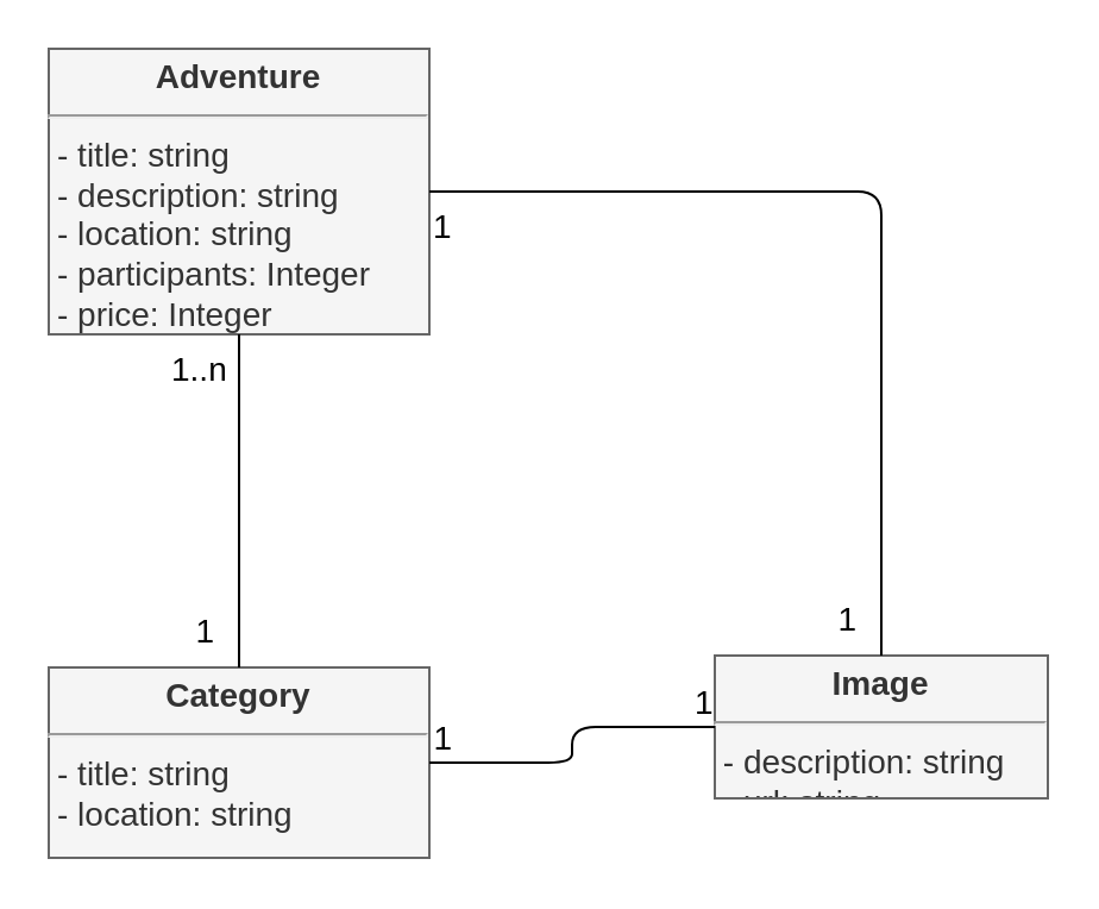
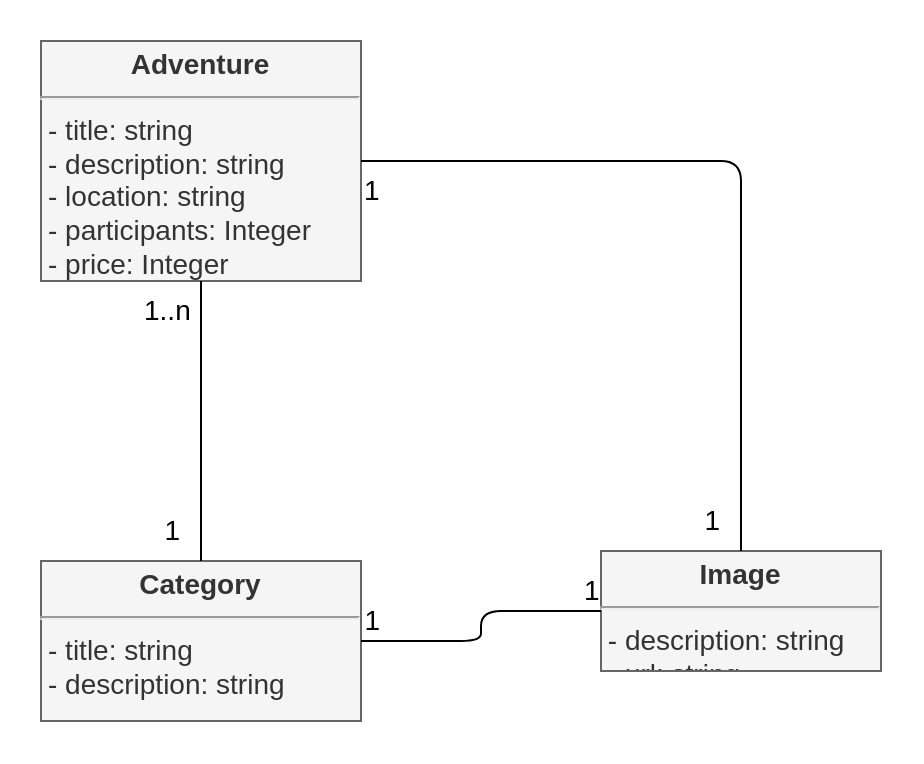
  <mxCell id="0" />
  <mxCell id="1" parent="0" />
- <mxCell id="2" value="&lt;p style=&quot;margin: 4px 0px 0px ; text-align: center ; font-size: 14px&quot;&gt;&lt;b style=&quot;font-size: 14px&quot;&gt;&lt;font style=&quot;font-size: 14px&quot;&gt;Category&lt;/font&gt;&lt;/b&gt;&lt;/p&gt;&lt;hr style=&quot;font-size: 14px&quot;&gt;&lt;p style=&quot;margin: 0px 0px 0px 4px ; font-size: 14px&quot;&gt;&lt;span style=&quot;font-size: 14px&quot;&gt;- title: string&lt;/span&gt;&lt;br style=&quot;font-size: 14px&quot;&gt;&lt;/p&gt;&lt;p style=&quot;margin: 0px 0px 0px 4px ; font-size: 14px&quot;&gt;&lt;font style=&quot;font-size: 14px&quot;&gt;- location: string&lt;br style=&quot;font-size: 14px&quot;&gt;&lt;/font&gt;&lt;/p&gt;&lt;p style=&quot;margin: 0px 0px 0px 4px ; font-size: 14px&quot;&gt;&lt;br&gt;&lt;/p&gt;" style="verticalAlign=top;align=left;overflow=fill;fontSize=14;fontFamily=Helvetica;html=1;fillColor=#f5f5f5;strokeColor=#666666;fontColor=#333333;" vertex="1" parent="1"><mxGeometry x="20" y="280" width="160" height="80" as="geometry" /></mxCell>
+ <mxCell id="2" value="&lt;p style=&quot;margin: 4px 0px 0px ; text-align: center ; font-size: 14px&quot;&gt;&lt;b style=&quot;font-size: 14px&quot;&gt;&lt;font style=&quot;font-size: 14px&quot;&gt;Category&lt;/font&gt;&lt;/b&gt;&lt;/p&gt;&lt;hr style=&quot;font-size: 14px&quot;&gt;&lt;p style=&quot;margin: 0px 0px 0px 4px ; font-size: 14px&quot;&gt;&lt;span style=&quot;font-size: 14px&quot;&gt;- title: string&lt;/span&gt;&lt;br style=&quot;font-size: 14px&quot;&gt;&lt;/p&gt;&lt;p style=&quot;margin: 0px 0px 0px 4px ; font-size: 14px&quot;&gt;&lt;font style=&quot;font-size: 14px&quot;&gt;- description: string&lt;br style=&quot;font-size: 14px&quot;&gt;&lt;/font&gt;&lt;/p&gt;&lt;p style=&quot;margin: 0px 0px 0px 4px ; font-size: 14px&quot;&gt;&lt;br&gt;&lt;/p&gt;" style="verticalAlign=top;align=left;overflow=fill;fontSize=14;fontFamily=Helvetica;html=1;fillColor=#f5f5f5;strokeColor=#666666;fontColor=#333333;" vertex="1" parent="1"><mxGeometry x="20" y="280" width="160" height="80" as="geometry" /></mxCell>
  <mxCell id="3" value="&lt;p style=&quot;margin: 4px 0px 0px ; text-align: center ; font-size: 14px&quot;&gt;&lt;b style=&quot;font-size: 14px&quot;&gt;&lt;font style=&quot;font-size: 14px&quot;&gt;Adventure&lt;/font&gt;&lt;/b&gt;&lt;/p&gt;&lt;hr style=&quot;font-size: 14px&quot;&gt;&lt;p style=&quot;margin: 0px 0px 0px 4px ; font-size: 14px&quot;&gt;&lt;span style=&quot;font-size: 14px&quot;&gt;- title: string&lt;/span&gt;&lt;br style=&quot;font-size: 14px&quot;&gt;&lt;/p&gt;&lt;p style=&quot;margin: 0px 0px 0px 4px ; font-size: 14px&quot;&gt;&lt;font style=&quot;font-size: 14px&quot;&gt;- description: string&lt;br style=&quot;font-size: 14px&quot;&gt;&lt;/font&gt;&lt;/p&gt;&lt;p style=&quot;margin: 0px 0px 0px 4px ; font-size: 14px&quot;&gt;&lt;font style=&quot;font-size: 14px&quot;&gt;- location: string&lt;/font&gt;&lt;/p&gt;&lt;p style=&quot;margin: 0px 0px 0px 4px ; font-size: 14px&quot;&gt;&lt;font style=&quot;font-size: 14px&quot;&gt;- participants: Integer&lt;br style=&quot;font-size: 14px&quot;&gt;&lt;/font&gt;&lt;/p&gt;&lt;p style=&quot;margin: 0px 0px 0px 4px ; font-size: 14px&quot;&gt;&lt;font style=&quot;font-size: 14px&quot;&gt;- price: Integer&lt;/font&gt;&lt;/p&gt;" style="verticalAlign=top;align=left;overflow=fill;fontSize=14;fontFamily=Helvetica;html=1;fillColor=#f5f5f5;strokeColor=#666666;fontColor=#333333;" vertex="1" parent="1"><mxGeometry x="20" y="20" width="160" height="120" as="geometry" /></mxCell>
  <mxCell id="4" value="" style="endArrow=none;html=1;endSize=12;startArrow=none;startSize=14;startFill=0;edgeStyle=orthogonalEdgeStyle;exitX=0.5;exitY=1;exitDx=0;exitDy=0;endFill=0;fontSize=14;" edge="1" parent="1" source="3"><mxGeometry x="-0.003" y="-20" relative="1" as="geometry"><mxPoint x="99.5" y="180" as="sourcePoint" /><mxPoint x="100" y="280" as="targetPoint" /><Array as="points" /><mxPoint as="offset" /></mxGeometry></mxCell>
  <mxCell id="5" value="1..n" style="resizable=0;html=1;align=left;verticalAlign=top;labelBackgroundColor=#ffffff;fontSize=14;" connectable="0" vertex="1" parent="4"><mxGeometry x="-1" relative="1" as="geometry"><mxPoint x="-30" as="offset" /></mxGeometry></mxCell>
  <mxCell id="6" value="1" style="resizable=0;html=1;align=right;verticalAlign=top;labelBackgroundColor=#ffffff;fontSize=14;" connectable="0" vertex="1" parent="4"><mxGeometry x="1" relative="1" as="geometry"><mxPoint x="-10" y="-30" as="offset" /></mxGeometry></mxCell>
  <mxCell id="7" value="&lt;p style=&quot;margin: 4px 0px 0px ; text-align: center ; font-size: 14px&quot;&gt;&lt;b style=&quot;font-size: 14px&quot;&gt;&lt;font style=&quot;font-size: 14px&quot;&gt;Image&lt;/font&gt;&lt;/b&gt;&lt;/p&gt;&lt;hr style=&quot;font-size: 14px&quot;&gt;&lt;p style=&quot;margin: 0px 0px 0px 4px ; font-size: 14px&quot;&gt;&lt;/p&gt;&lt;span style=&quot;font-size: 14px&quot;&gt;&amp;nbsp;- description: string&lt;br style=&quot;font-size: 14px&quot;&gt;&amp;nbsp;- url: string&lt;br&gt;&lt;br&gt;&lt;br style=&quot;font-size: 14px&quot;&gt;&lt;/span&gt;" style="verticalAlign=top;align=left;overflow=fill;fontSize=14;fontFamily=Helvetica;html=1;fillColor=#f5f5f5;strokeColor=#666666;fontColor=#333333;" vertex="1" parent="1"><mxGeometry x="300" y="275" width="140" height="60" as="geometry" /></mxCell>
  <mxCell id="8" value="" style="endArrow=none;html=1;endSize=12;startArrow=none;startSize=14;startFill=0;edgeStyle=orthogonalEdgeStyle;endFill=0;fontSize=14;entryX=1;entryY=0.5;entryDx=0;entryDy=0;" edge="1" parent="1" source="7" target="2"><mxGeometry x="-0.003" y="-20" relative="1" as="geometry"><mxPoint x="110" y="170" as="sourcePoint" /><mxPoint x="110" y="290" as="targetPoint" /><Array as="points" /><mxPoint as="offset" /></mxGeometry></mxCell>
  <mxCell id="9" value="1" style="resizable=0;html=1;align=left;verticalAlign=top;labelBackgroundColor=#ffffff;fontSize=14;" connectable="0" vertex="1" parent="8"><mxGeometry x="-1" relative="1" as="geometry"><mxPoint x="-10" y="-25" as="offset" /></mxGeometry></mxCell>
  <mxCell id="10" value="1" style="resizable=0;html=1;align=right;verticalAlign=top;labelBackgroundColor=#ffffff;fontSize=14;" connectable="0" vertex="1" parent="8"><mxGeometry x="1" relative="1" as="geometry"><mxPoint x="10" y="-25" as="offset" /></mxGeometry></mxCell>
  <mxCell id="11" value="" style="endArrow=none;html=1;endSize=12;startArrow=none;startSize=14;startFill=0;edgeStyle=orthogonalEdgeStyle;exitX=1;exitY=0.5;exitDx=0;exitDy=0;endFill=0;fontSize=14;" edge="1" parent="1" source="3" target="7"><mxGeometry x="-0.003" y="-20" relative="1" as="geometry"><mxPoint x="120" y="180" as="sourcePoint" /><mxPoint x="120" y="300" as="targetPoint" /><Array as="points" /><mxPoint as="offset" /></mxGeometry></mxCell>
  <mxCell id="12" value="1" style="resizable=0;html=1;align=left;verticalAlign=top;labelBackgroundColor=#ffffff;fontSize=14;" connectable="0" vertex="1" parent="11"><mxGeometry x="-1" relative="1" as="geometry"><mxPoint as="offset" /></mxGeometry></mxCell>
  <mxCell id="13" value="1" style="resizable=0;html=1;align=right;verticalAlign=top;labelBackgroundColor=#ffffff;fontSize=14;" connectable="0" vertex="1" parent="11"><mxGeometry x="1" relative="1" as="geometry"><mxPoint x="-10" y="-30" as="offset" /></mxGeometry></mxCell>
